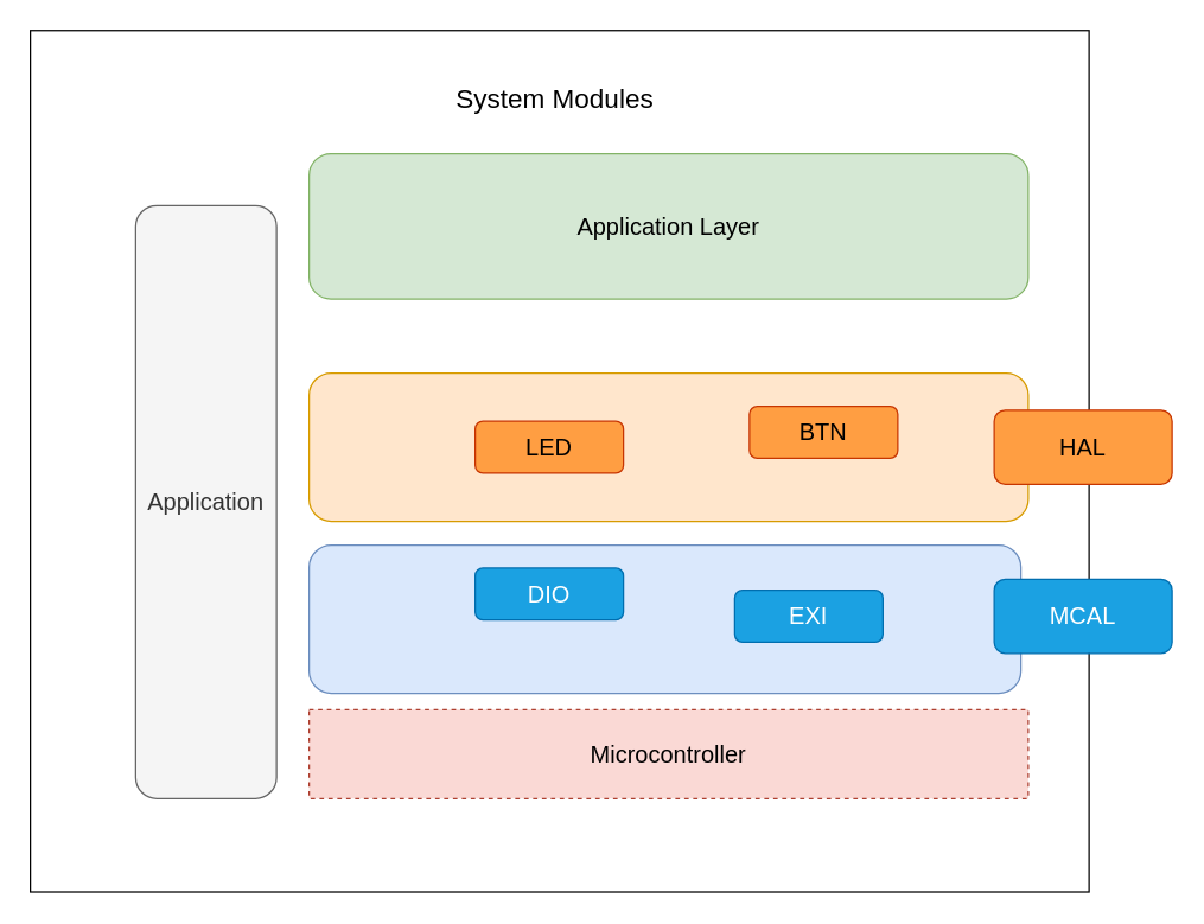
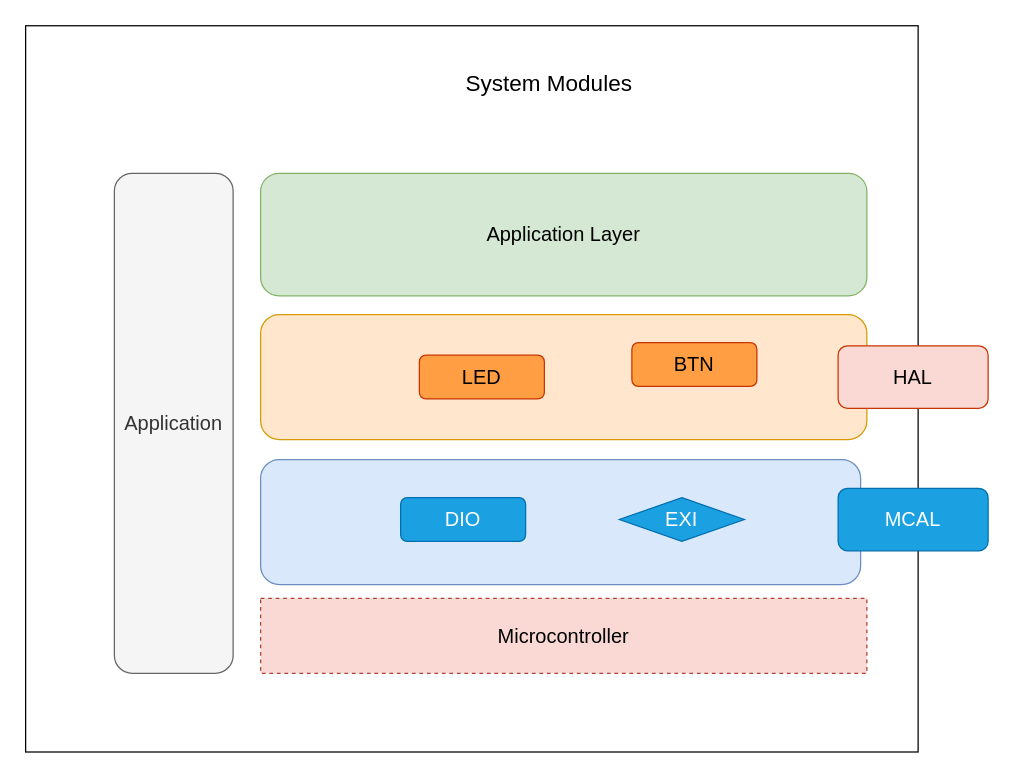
  <mxCell id="0" />
  <mxCell id="1" parent="0" />
  <mxCell id="2" value="" style="rounded=0;whiteSpace=wrap;html=1;fontSize=16;" parent="1" vertex="1"><mxGeometry x="20" y="20" width="714" height="581" as="geometry" /></mxCell>
  <mxCell id="3" value="" style="rounded=1;whiteSpace=wrap;html=1;fontSize=16;fillColor=#dae8fc;strokeColor=#6c8ebf;" parent="1" vertex="1"><mxGeometry x="208" y="367" width="480" height="100" as="geometry" /></mxCell>
  <mxCell id="4" value="" style="rounded=1;whiteSpace=wrap;html=1;fontSize=16;fillColor=#ffe6cc;strokeColor=#d79b00;" parent="1" vertex="1"><mxGeometry x="208" y="251" width="485" height="100" as="geometry" /></mxCell>
- <mxCell id="5" value="Application Layer" style="rounded=1;whiteSpace=wrap;html=1;fontSize=16;fillColor=#d5e8d4;strokeColor=#82b366;" parent="1" vertex="1"><mxGeometry x="208" y="103" width="485" height="98" as="geometry" /></mxCell>
+ <mxCell id="5" value="Application Layer" style="rounded=1;whiteSpace=wrap;html=1;fontSize=16;fillColor=#d5e8d4;strokeColor=#82b366;" parent="1" vertex="1"><mxGeometry x="208" y="138" width="485" height="98" as="geometry" /></mxCell>
  <mxCell id="6" value="Application" style="rounded=1;whiteSpace=wrap;html=1;fontSize=16;fillColor=#f5f5f5;fontColor=#333333;strokeColor=#666666;" parent="1" vertex="1"><mxGeometry x="91" y="138" width="95" height="400" as="geometry" /></mxCell>
- <mxCell id="7" value="&lt;font style=&quot;font-size: 18px;&quot;&gt;System Modules&lt;/font&gt;" style="text;html=1;strokeColor=none;fillColor=none;align=center;verticalAlign=middle;whiteSpace=wrap;rounded=0;fontSize=16;" parent="1" vertex="1"><mxGeometry x="249" y="52" width="250" height="30" as="geometry" /></mxCell>
+ <mxCell id="7" value="&lt;font style=&quot;font-size: 18px;&quot;&gt;System Modules&lt;/font&gt;" style="text;html=1;strokeColor=none;fillColor=none;align=center;verticalAlign=middle;whiteSpace=wrap;rounded=0;fontSize=16;" parent="1" vertex="1"><mxGeometry x="314" y="52" width="250" height="30" as="geometry" /></mxCell>
  <mxCell id="8" value="Microcontroller" style="rounded=0;whiteSpace=wrap;html=1;fontSize=16;fillColor=#fad9d5;strokeColor=#ae4132;dashed=1;" parent="1" vertex="1"><mxGeometry x="208" y="478" width="485" height="60" as="geometry" /></mxCell>
- <mxCell id="9" value="LED" style="rounded=1;whiteSpace=wrap;html=1;fontSize=16;fillColor=#ff9e42;fontColor=#000000;strokeColor=#C73500;" parent="1" vertex="1"><mxGeometry x="320" y="283.5" width="100" height="35" as="geometry" /></mxCell>
- <mxCell id="10" value="HAL" style="rounded=1;whiteSpace=wrap;html=1;fontSize=16;fillColor=#ff9e42;fontColor=#000000;strokeColor=#C73500;" parent="1" vertex="1"><mxGeometry x="670" y="276" width="120" height="50" as="geometry" /></mxCell>
+ <mxCell id="9" value="LED" style="rounded=1;whiteSpace=wrap;html=1;fontSize=16;fillColor=#ff9e42;fontColor=#000000;strokeColor=#C73500;" parent="1" vertex="1"><mxGeometry x="335" y="283.5" width="100" height="35" as="geometry" /></mxCell>
+ <mxCell id="10" value="HAL" style="rounded=1;whiteSpace=wrap;html=1;fontSize=16;fillColor=#fad9d5;fontColor=#000000;strokeColor=#C73500;" parent="1" vertex="1"><mxGeometry x="670" y="276" width="120" height="50" as="geometry" /></mxCell>
  <mxCell id="11" value="BTN" style="rounded=1;whiteSpace=wrap;html=1;fontSize=16;fillColor=#ff9e42;fontColor=#000000;strokeColor=#C73500;" parent="1" vertex="1"><mxGeometry x="505" y="273.5" width="100" height="35" as="geometry" /></mxCell>
  <mxCell id="12" value="MCAL" style="rounded=1;whiteSpace=wrap;html=1;fontSize=16;fillColor=#1ba1e2;fontColor=#ffffff;strokeColor=#006EAF;" parent="1" vertex="1"><mxGeometry x="670" y="390" width="120" height="50" as="geometry" /></mxCell>
  <mxCell id="13" style="edgeStyle=none;curved=1;rounded=0;orthogonalLoop=1;jettySize=auto;html=1;exitX=0.5;exitY=1;exitDx=0;exitDy=0;fontSize=12;startSize=8;endSize=8;" parent="1" edge="1"><mxGeometry relative="1" as="geometry"><mxPoint x="447" y="431" as="sourcePoint" /><mxPoint x="447" y="431" as="targetPoint" /></mxGeometry></mxCell>
- <mxCell id="14" value="DIO" style="rounded=1;whiteSpace=wrap;html=1;fontSize=16;fillColor=#1ba1e2;fontColor=#ffffff;strokeColor=#006EAF;" vertex="1" parent="1"><mxGeometry x="320" y="382.5" width="100" height="35" as="geometry" /></mxCell>
- <mxCell id="15" value="EXI" style="rounded=1;whiteSpace=wrap;html=1;fontSize=16;fillColor=#1ba1e2;strokeColor=#006EAF;fontColor=#ffffff;" vertex="1" parent="1"><mxGeometry x="495" y="397.5" width="100" height="35" as="geometry" /></mxCell>
+ <mxCell id="14" value="DIO" style="rounded=1;whiteSpace=wrap;html=1;fontSize=16;fillColor=#1ba1e2;fontColor=#ffffff;strokeColor=#006EAF;" vertex="1" parent="1"><mxGeometry x="320" y="397.5" width="100" height="35" as="geometry" /></mxCell>
+ <mxCell id="15" value="EXI" style="rhombus;whiteSpace=wrap;html=1;fontSize=16;fillColor=#1ba1e2;strokeColor=#006EAF;fontColor=#ffffff;" vertex="1" parent="1"><mxGeometry x="495" y="397.5" width="100" height="35" as="geometry" /></mxCell>
